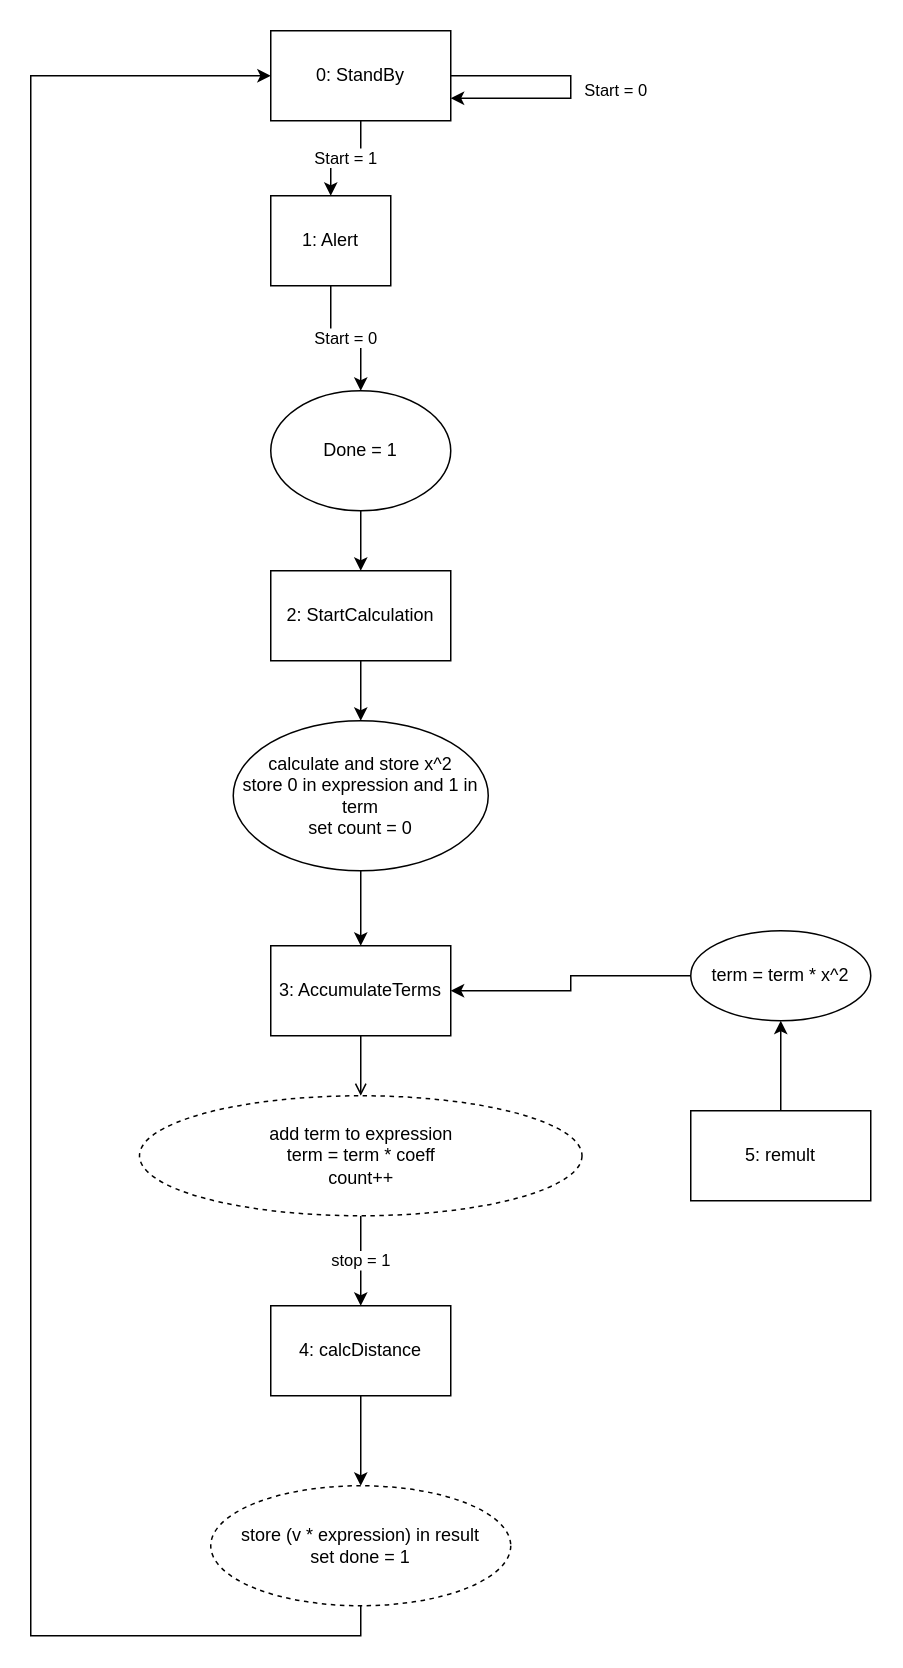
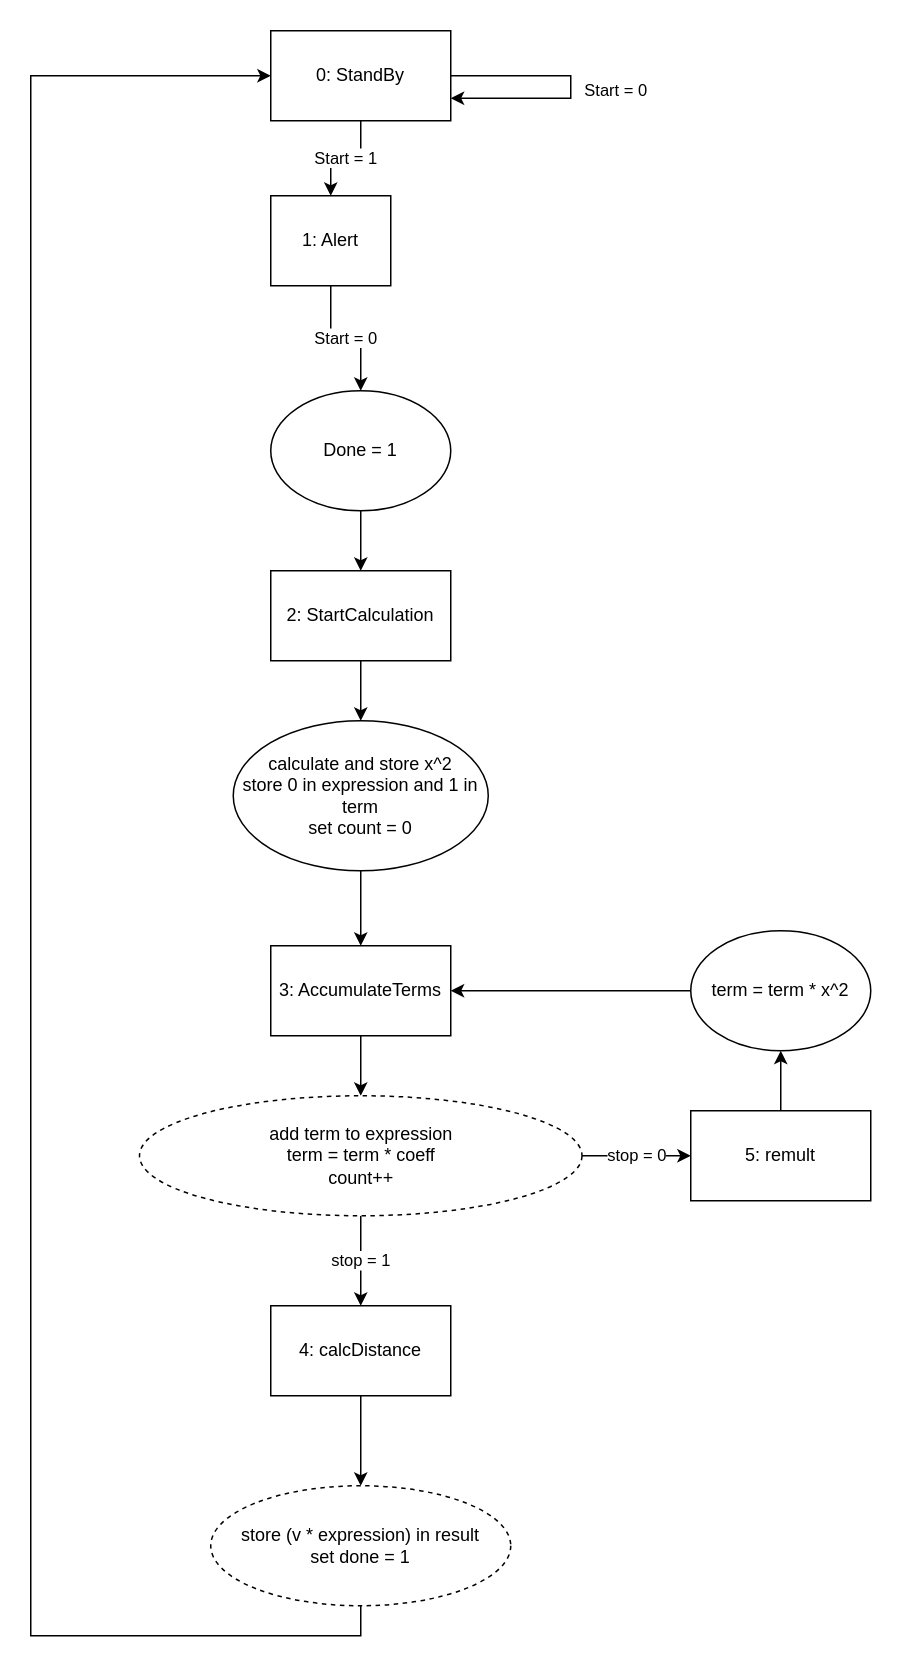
  <mxCell id="0" />
  <mxCell id="1" parent="0" />
  <mxCell id="2" value="Start = 1" style="edgeStyle=orthogonalEdgeStyle;rounded=0;orthogonalLoop=1;jettySize=auto;html=1;exitX=0.5;exitY=1;exitDx=0;exitDy=0;" edge="1" parent="1" source="4" target="6"><mxGeometry relative="1" as="geometry" /></mxCell>
  <mxCell id="3" value="Start = 0" style="edgeStyle=orthogonalEdgeStyle;rounded=0;orthogonalLoop=1;jettySize=auto;html=1;exitX=1;exitY=0.5;exitDx=0;exitDy=0;entryX=1;entryY=0.75;entryDx=0;entryDy=0;" edge="1" parent="1" source="4" target="4"><mxGeometry x="0.029" y="30" relative="1" as="geometry"><mxPoint x="380" y="120" as="targetPoint" /><Array as="points"><mxPoint x="380" y="50" /><mxPoint x="380" y="65" /></Array><mxPoint as="offset" /></mxGeometry></mxCell>
  <mxCell id="4" value="0: StandBy" style="rounded=0;whiteSpace=wrap;html=1;" vertex="1" parent="1"><mxGeometry x="180" y="20" width="120" height="60" as="geometry" /></mxCell>
  <mxCell id="5" value="Start = 0" style="edgeStyle=orthogonalEdgeStyle;rounded=0;orthogonalLoop=1;jettySize=auto;html=1;exitX=0.5;exitY=1;exitDx=0;exitDy=0;entryX=0.5;entryY=0;entryDx=0;entryDy=0;" edge="1" parent="1" source="6" target="8"><mxGeometry relative="1" as="geometry"><mxPoint x="240" y="300" as="targetPoint" /></mxGeometry></mxCell>
  <mxCell id="6" value="1: Alert" style="rounded=0;whiteSpace=wrap;html=1;" vertex="1" parent="1"><mxGeometry x="180" y="130" width="80" height="60" as="geometry" /></mxCell>
  <mxCell id="7" style="edgeStyle=orthogonalEdgeStyle;rounded=0;orthogonalLoop=1;jettySize=auto;html=1;exitX=0.5;exitY=1;exitDx=0;exitDy=0;entryX=0.5;entryY=0;entryDx=0;entryDy=0;" edge="1" parent="1" source="8" target="10"><mxGeometry relative="1" as="geometry" /></mxCell>
  <mxCell id="8" value="Done = 1" style="ellipse;whiteSpace=wrap;html=1;" vertex="1" parent="1"><mxGeometry x="180" y="260" width="120" height="80" as="geometry" /></mxCell>
  <mxCell id="9" style="edgeStyle=orthogonalEdgeStyle;rounded=0;orthogonalLoop=1;jettySize=auto;html=1;exitX=0.5;exitY=1;exitDx=0;exitDy=0;entryX=0.5;entryY=0;entryDx=0;entryDy=0;" edge="1" parent="1" source="10" target="12"><mxGeometry relative="1" as="geometry" /></mxCell>
  <mxCell id="10" value="2: StartCalculation" style="rounded=0;whiteSpace=wrap;html=1;" vertex="1" parent="1"><mxGeometry x="180" y="380" width="120" height="60" as="geometry" /></mxCell>
  <mxCell id="11" style="edgeStyle=orthogonalEdgeStyle;rounded=0;orthogonalLoop=1;jettySize=auto;html=1;exitX=0.5;exitY=1;exitDx=0;exitDy=0;entryX=0.5;entryY=0;entryDx=0;entryDy=0;" edge="1" parent="1" source="12" target="14"><mxGeometry relative="1" as="geometry" /></mxCell>
  <mxCell id="12" value="calculate and store x^2&lt;br&gt;store 0 in expression and 1 in term&lt;br&gt;set count = 0" style="ellipse;whiteSpace=wrap;html=1;" vertex="1" parent="1"><mxGeometry x="155" y="480" width="170" height="100" as="geometry" /></mxCell>
- <mxCell id="13" style="edgeStyle=orthogonalEdgeStyle;rounded=0;orthogonalLoop=1;jettySize=auto;html=1;exitX=0.5;exitY=1;exitDx=0;exitDy=0;entryX=0.5;entryY=0;entryDx=0;entryDy=0;endArrow=open;" edge="1" parent="1" source="14" target="17"><mxGeometry relative="1" as="geometry" /></mxCell>
+ <mxCell id="13" style="edgeStyle=orthogonalEdgeStyle;rounded=0;orthogonalLoop=1;jettySize=auto;html=1;exitX=0.5;exitY=1;exitDx=0;exitDy=0;entryX=0.5;entryY=0;entryDx=0;entryDy=0;" edge="1" parent="1" source="14" target="17"><mxGeometry relative="1" as="geometry" /></mxCell>
  <mxCell id="14" value="3: AccumulateTerms" style="rounded=0;whiteSpace=wrap;html=1;" vertex="1" parent="1"><mxGeometry x="180" y="630" width="120" height="60" as="geometry" /></mxCell>
  <mxCell id="15" value="stop = 1" style="edgeStyle=orthogonalEdgeStyle;rounded=0;orthogonalLoop=1;jettySize=auto;html=1;exitX=0.5;exitY=1;exitDx=0;exitDy=0;entryX=0.5;entryY=0;entryDx=0;entryDy=0;" edge="1" parent="1" source="17" target="19"><mxGeometry relative="1" as="geometry" /></mxCell>
+ <mxCell id="16" value="stop = 0" style="edgeStyle=orthogonalEdgeStyle;rounded=0;orthogonalLoop=1;jettySize=auto;html=1;exitX=1;exitY=0.5;exitDx=0;exitDy=0;entryX=0;entryY=0.5;entryDx=0;entryDy=0;" edge="1" parent="1" source="17" target="23"><mxGeometry relative="1" as="geometry" /></mxCell>
  <mxCell id="17" value="add term to expression&lt;br&gt;term = term * coeff&lt;br&gt;count++" style="ellipse;whiteSpace=wrap;html=1;dashed=1;" vertex="1" parent="1"><mxGeometry x="92.5" y="730" width="295" height="80" as="geometry" /></mxCell>
  <mxCell id="18" style="edgeStyle=orthogonalEdgeStyle;rounded=0;orthogonalLoop=1;jettySize=auto;html=1;exitX=0.5;exitY=1;exitDx=0;exitDy=0;entryX=0.5;entryY=0;entryDx=0;entryDy=0;" edge="1" parent="1" source="19" target="21"><mxGeometry relative="1" as="geometry" /></mxCell>
  <mxCell id="19" value="4: calcDistance" style="rounded=0;whiteSpace=wrap;html=1;" vertex="1" parent="1"><mxGeometry x="180" y="870" width="120" height="60" as="geometry" /></mxCell>
  <mxCell id="20" style="edgeStyle=orthogonalEdgeStyle;rounded=0;orthogonalLoop=1;jettySize=auto;html=1;exitX=0.5;exitY=1;exitDx=0;exitDy=0;" edge="1" parent="1" source="21"><mxGeometry relative="1" as="geometry"><mxPoint x="180" y="50" as="targetPoint" /><Array as="points"><mxPoint x="240" y="1090" /><mxPoint x="20" y="1090" /><mxPoint x="20" y="50" /></Array></mxGeometry></mxCell>
  <mxCell id="21" value="store (v * expression) in result&lt;br&gt;set done = 1" style="ellipse;whiteSpace=wrap;html=1;dashed=1;" vertex="1" parent="1"><mxGeometry x="140" y="990" width="200" height="80" as="geometry" /></mxCell>
  <mxCell id="22" style="edgeStyle=orthogonalEdgeStyle;rounded=0;orthogonalLoop=1;jettySize=auto;html=1;exitX=0.5;exitY=0;exitDx=0;exitDy=0;entryX=0.5;entryY=1;entryDx=0;entryDy=0;" edge="1" parent="1" source="23" target="25"><mxGeometry relative="1" as="geometry"><mxPoint x="519.609" y="680" as="targetPoint" /></mxGeometry></mxCell>
  <mxCell id="23" value="5: remult" style="rounded=0;whiteSpace=wrap;html=1;" vertex="1" parent="1"><mxGeometry x="460" y="740" width="120" height="60" as="geometry" /></mxCell>
  <mxCell id="24" style="edgeStyle=orthogonalEdgeStyle;rounded=0;orthogonalLoop=1;jettySize=auto;html=1;exitX=0;exitY=0.5;exitDx=0;exitDy=0;entryX=1;entryY=0.5;entryDx=0;entryDy=0;" edge="1" parent="1" source="25" target="14"><mxGeometry relative="1" as="geometry" /></mxCell>
- <mxCell id="25" value="term = term * x^2" style="ellipse;whiteSpace=wrap;html=1;" vertex="1" parent="1"><mxGeometry x="460" y="620" width="120" height="60" as="geometry" /></mxCell>
+ <mxCell id="25" value="term = term * x^2" style="ellipse;whiteSpace=wrap;html=1;" vertex="1" parent="1"><mxGeometry x="460" y="620" width="120" height="80" as="geometry" /></mxCell>
